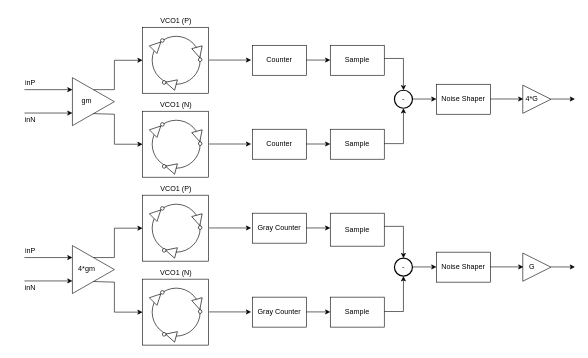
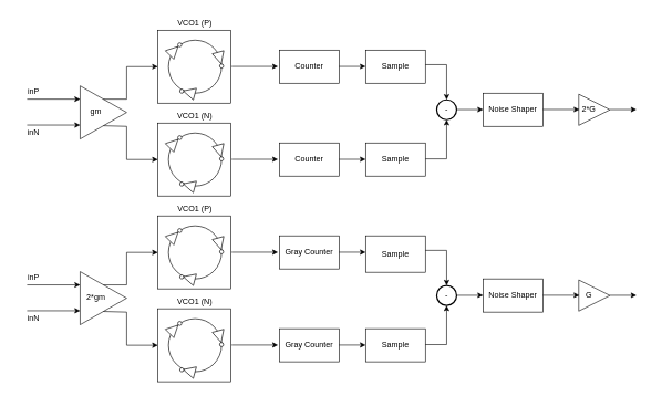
  <mxCell id="0" />
  <mxCell id="1" parent="0" />
  <mxCell id="2" value="" style="group;rotation=-135;" parent="1" vertex="1" connectable="0"><mxGeometry x="244" y="49.996" width="110" height="100.004" as="geometry" /></mxCell>
  <mxCell id="3" value="" style="rounded=0;whiteSpace=wrap;html=1;" parent="2" vertex="1"><mxGeometry x="-7" y="-5" width="110" height="110" as="geometry" /></mxCell>
  <mxCell id="4" value="" style="ellipse;whiteSpace=wrap;html=1;aspect=fixed;rotation=-135;" parent="2" vertex="1"><mxGeometry x="9" y="10" width="80" height="80" as="geometry" /></mxCell>
  <mxCell id="5" value="" style="group;rotation=-165;" parent="2" vertex="1" connectable="0"><mxGeometry x="25" y="79" width="24" height="18" as="geometry" /></mxCell>
  <mxCell id="6" value="" style="triangle;whiteSpace=wrap;html=1;rotation=-165;" parent="5" vertex="1"><mxGeometry x="6" y="1" width="18" height="18" as="geometry" /></mxCell>
  <mxCell id="7" value="" style="ellipse;whiteSpace=wrap;html=1;aspect=fixed;rotation=-165;" parent="5" vertex="1"><mxGeometry x="1" y="5" width="6" height="6" as="geometry" /></mxCell>
  <mxCell id="8" value="" style="triangle;whiteSpace=wrap;html=1;rotation=-45;" parent="2" vertex="1"><mxGeometry x="8" y="17" width="18" height="18" as="geometry" /></mxCell>
  <mxCell id="9" value="" style="ellipse;whiteSpace=wrap;html=1;aspect=fixed;rotation=-186;" parent="2" vertex="1"><mxGeometry x="23" y="14" width="6" height="6" as="geometry" /></mxCell>
  <mxCell id="10" value="" style="group;rotation=-285;" parent="2" vertex="1" connectable="0"><mxGeometry x="74" y="31" width="24" height="18" as="geometry" /></mxCell>
  <mxCell id="11" value="" style="triangle;whiteSpace=wrap;html=1;rotation=-285;" parent="10" vertex="1"><mxGeometry x="3" y="-3" width="18" height="18" as="geometry" /></mxCell>
  <mxCell id="12" value="" style="ellipse;whiteSpace=wrap;html=1;aspect=fixed;rotation=-285;" parent="10" vertex="1"><mxGeometry x="12" y="15" width="6" height="6" as="geometry" /></mxCell>
  <mxCell id="13" value="VCO1 (P)" style="text;html=1;align=center;verticalAlign=middle;whiteSpace=wrap;rounded=0;" parent="2" vertex="1"><mxGeometry x="19" y="-29.996" width="60" height="30" as="geometry" /></mxCell>
  <mxCell id="14" value="" style="endArrow=classic;html=1;rounded=0;" parent="1" edge="1"><mxGeometry width="50" height="50" relative="1" as="geometry"><mxPoint x="348" y="99.65" as="sourcePoint" /><mxPoint x="418" y="99.65" as="targetPoint" /></mxGeometry></mxCell>
  <mxCell id="15" value="Counter" style="rounded=0;whiteSpace=wrap;html=1;" parent="1" vertex="1"><mxGeometry x="420" y="75" width="90" height="50" as="geometry" /></mxCell>
  <mxCell id="16" value="" style="endArrow=classic;html=1;rounded=0;exitX=1;exitY=0.5;exitDx=0;exitDy=0;" parent="1" edge="1"><mxGeometry width="50" height="50" relative="1" as="geometry"><mxPoint x="510" y="99.66" as="sourcePoint" /><mxPoint x="550" y="99.66" as="targetPoint" /></mxGeometry></mxCell>
  <mxCell id="17" value="Sample" style="rounded=0;whiteSpace=wrap;html=1;" parent="1" vertex="1"><mxGeometry x="550" y="75" width="90" height="50" as="geometry" /></mxCell>
  <mxCell id="18" value="Noise Shaper" style="rounded=0;whiteSpace=wrap;html=1;" parent="1" vertex="1"><mxGeometry x="727" y="140" width="90" height="50" as="geometry" /></mxCell>
  <mxCell id="19" value="-" style="strokeWidth=2;html=1;shape=mxgraph.flowchart.start_2;whiteSpace=wrap;" parent="1" vertex="1"><mxGeometry x="657" y="150" width="30" height="30" as="geometry" /></mxCell>
  <mxCell id="20" value="" style="rounded=0;whiteSpace=wrap;html=1;" parent="1" vertex="1"><mxGeometry x="237" y="184.996" width="110" height="110" as="geometry" /></mxCell>
  <mxCell id="21" value="" style="ellipse;whiteSpace=wrap;html=1;aspect=fixed;rotation=-135;" parent="1" vertex="1"><mxGeometry x="253" y="199.996" width="80" height="80" as="geometry" /></mxCell>
  <mxCell id="22" value="" style="group;rotation=-165;" parent="1" vertex="1" connectable="0"><mxGeometry x="269" y="268.996" width="24" height="18" as="geometry" /></mxCell>
  <mxCell id="23" value="" style="triangle;whiteSpace=wrap;html=1;rotation=-165;" parent="22" vertex="1"><mxGeometry x="6" y="1" width="18" height="18" as="geometry" /></mxCell>
  <mxCell id="24" value="" style="ellipse;whiteSpace=wrap;html=1;aspect=fixed;rotation=-165;" parent="22" vertex="1"><mxGeometry x="1" y="5" width="6" height="6" as="geometry" /></mxCell>
  <mxCell id="25" value="" style="triangle;whiteSpace=wrap;html=1;rotation=-45;" parent="1" vertex="1"><mxGeometry x="252" y="206.996" width="18" height="18" as="geometry" /></mxCell>
  <mxCell id="26" value="" style="ellipse;whiteSpace=wrap;html=1;aspect=fixed;rotation=-186;" parent="1" vertex="1"><mxGeometry x="267" y="203.996" width="6" height="6" as="geometry" /></mxCell>
  <mxCell id="27" value="" style="group;rotation=-285;" parent="1" vertex="1" connectable="0"><mxGeometry x="318" y="220.996" width="24" height="18" as="geometry" /></mxCell>
  <mxCell id="28" value="" style="triangle;whiteSpace=wrap;html=1;rotation=-285;" parent="27" vertex="1"><mxGeometry x="3" y="-3" width="18" height="18" as="geometry" /></mxCell>
  <mxCell id="29" value="" style="ellipse;whiteSpace=wrap;html=1;aspect=fixed;rotation=-285;" parent="27" vertex="1"><mxGeometry x="12" y="15" width="6" height="6" as="geometry" /></mxCell>
  <mxCell id="30" value="VCO1 (N)" style="text;html=1;align=center;verticalAlign=middle;whiteSpace=wrap;rounded=0;" parent="1" vertex="1"><mxGeometry x="263" y="160" width="60" height="30" as="geometry" /></mxCell>
  <mxCell id="31" value="" style="endArrow=classic;html=1;rounded=0;" parent="1" edge="1"><mxGeometry width="50" height="50" relative="1" as="geometry"><mxPoint x="348" y="239.65" as="sourcePoint" /><mxPoint x="418" y="239.65" as="targetPoint" /></mxGeometry></mxCell>
  <mxCell id="32" value="Counter" style="rounded=0;whiteSpace=wrap;html=1;" parent="1" vertex="1"><mxGeometry x="420" y="215" width="90" height="50" as="geometry" /></mxCell>
  <mxCell id="33" value="" style="endArrow=classic;html=1;rounded=0;exitX=1;exitY=0.5;exitDx=0;exitDy=0;" parent="1" edge="1"><mxGeometry width="50" height="50" relative="1" as="geometry"><mxPoint x="510" y="239.66" as="sourcePoint" /><mxPoint x="550" y="239.66" as="targetPoint" /></mxGeometry></mxCell>
  <mxCell id="34" value="Sample" style="rounded=0;whiteSpace=wrap;html=1;" parent="1" vertex="1"><mxGeometry x="550" y="215" width="90" height="50" as="geometry" /></mxCell>
  <mxCell id="35" value="" style="endArrow=classic;html=1;rounded=0;exitX=1;exitY=0.5;exitDx=0;exitDy=0;" parent="1" edge="1"><mxGeometry width="50" height="50" relative="1" as="geometry"><mxPoint x="687" y="164.66" as="sourcePoint" /><mxPoint x="727" y="164.66" as="targetPoint" /></mxGeometry></mxCell>
  <mxCell id="36" value="" style="endArrow=classic;html=1;rounded=0;" parent="1" edge="1"><mxGeometry width="50" height="50" relative="1" as="geometry"><mxPoint x="40" y="149" as="sourcePoint" /><mxPoint x="120" y="149" as="targetPoint" /></mxGeometry></mxCell>
  <mxCell id="37" value="" style="endArrow=classic;html=1;rounded=0;" parent="1" edge="1"><mxGeometry width="50" height="50" relative="1" as="geometry"><mxPoint x="40" y="188" as="sourcePoint" /><mxPoint x="120" y="188" as="targetPoint" /></mxGeometry></mxCell>
  <mxCell id="38" value="" style="triangle;whiteSpace=wrap;html=1;" parent="1" vertex="1"><mxGeometry x="120" y="129" width="70" height="80" as="geometry" /></mxCell>
  <mxCell id="39" value="gm" style="text;html=1;align=center;verticalAlign=middle;whiteSpace=wrap;rounded=0;" parent="1" vertex="1"><mxGeometry x="114" y="153" width="60" height="30" as="geometry" /></mxCell>
  <mxCell id="40" value="" style="endArrow=classic;html=1;rounded=0;exitX=0.5;exitY=0;exitDx=0;exitDy=0;entryX=0;entryY=0.5;entryDx=0;entryDy=0;" parent="1" source="38" target="3" edge="1"><mxGeometry width="50" height="50" relative="1" as="geometry"><mxPoint x="380" y="320" as="sourcePoint" /><mxPoint x="430" y="270" as="targetPoint" /><Array as="points"><mxPoint x="190" y="149" /><mxPoint x="190" y="100" /></Array></mxGeometry></mxCell>
  <mxCell id="41" value="" style="endArrow=classic;html=1;rounded=0;exitX=0.5;exitY=1;exitDx=0;exitDy=0;entryX=0;entryY=0.5;entryDx=0;entryDy=0;" parent="1" source="38" target="20" edge="1"><mxGeometry width="50" height="50" relative="1" as="geometry"><mxPoint x="380" y="320" as="sourcePoint" /><mxPoint x="430" y="270" as="targetPoint" /><Array as="points"><mxPoint x="190" y="190" /><mxPoint x="190" y="240" /></Array></mxGeometry></mxCell>
  <mxCell id="42" value="inP" style="text;html=1;align=center;verticalAlign=middle;whiteSpace=wrap;rounded=0;" parent="1" vertex="1"><mxGeometry x="20" y="123" width="60" height="30" as="geometry" /></mxCell>
  <mxCell id="43" value="inN" style="text;html=1;align=center;verticalAlign=middle;whiteSpace=wrap;rounded=0;" parent="1" vertex="1"><mxGeometry x="20" y="185" width="60" height="30" as="geometry" /></mxCell>
  <mxCell id="44" value="" style="triangle;whiteSpace=wrap;html=1;" parent="1" vertex="1"><mxGeometry x="871" y="141.5" width="47" height="47" as="geometry" /></mxCell>
  <mxCell id="45" value="" style="endArrow=classic;html=1;rounded=0;exitX=1;exitY=0.5;exitDx=0;exitDy=0;" parent="1" edge="1"><mxGeometry width="50" height="50" relative="1" as="geometry"><mxPoint x="918" y="164.66" as="sourcePoint" /><mxPoint x="958" y="164.66" as="targetPoint" /></mxGeometry></mxCell>
- <mxCell id="46" value="4*G" style="text;html=1;align=center;verticalAlign=middle;whiteSpace=wrap;rounded=0;" parent="1" vertex="1"><mxGeometry x="871" y="153.5" width="31" height="23" as="geometry" /></mxCell>
+ <mxCell id="46" value="2*G" style="text;html=1;align=center;verticalAlign=middle;whiteSpace=wrap;rounded=0;" parent="1" vertex="1"><mxGeometry x="871" y="153.5" width="31" height="23" as="geometry" /></mxCell>
  <mxCell id="47" value="" style="endArrow=classic;html=1;rounded=0;exitX=1;exitY=0.5;exitDx=0;exitDy=0;entryX=0.5;entryY=0;entryDx=0;entryDy=0;entryPerimeter=0;" parent="1" target="19" edge="1"><mxGeometry width="50" height="50" relative="1" as="geometry"><mxPoint x="640" y="97" as="sourcePoint" /><mxPoint x="707" y="47" as="targetPoint" /><Array as="points"><mxPoint x="672" y="97" /></Array></mxGeometry></mxCell>
  <mxCell id="48" value="" style="endArrow=classic;html=1;rounded=0;exitX=1;exitY=0.5;exitDx=0;exitDy=0;entryX=0.5;entryY=1;entryDx=0;entryDy=0;entryPerimeter=0;" parent="1" target="19" edge="1"><mxGeometry width="50" height="50" relative="1" as="geometry"><mxPoint x="640" y="239" as="sourcePoint" /><mxPoint x="672" y="292" as="targetPoint" /><Array as="points"><mxPoint x="672" y="239" /></Array></mxGeometry></mxCell>
  <mxCell id="49" value="" style="endArrow=classic;html=1;rounded=0;" parent="1" edge="1"><mxGeometry width="50" height="50" relative="1" as="geometry"><mxPoint x="817" y="164.58" as="sourcePoint" /><mxPoint x="872" y="164.58" as="targetPoint" /></mxGeometry></mxCell>
  <mxCell id="50" value="" style="group;rotation=-135;" parent="1" vertex="1" connectable="0"><mxGeometry x="244" y="329.996" width="110" height="100.004" as="geometry" /></mxCell>
  <mxCell id="51" value="" style="rounded=0;whiteSpace=wrap;html=1;" parent="50" vertex="1"><mxGeometry x="-7" y="-5" width="110" height="110" as="geometry" /></mxCell>
  <mxCell id="52" value="" style="ellipse;whiteSpace=wrap;html=1;aspect=fixed;rotation=-135;" parent="50" vertex="1"><mxGeometry x="9" y="10" width="80" height="80" as="geometry" /></mxCell>
  <mxCell id="53" value="" style="group;rotation=-165;" parent="50" vertex="1" connectable="0"><mxGeometry x="25" y="79" width="24" height="18" as="geometry" /></mxCell>
  <mxCell id="54" value="" style="triangle;whiteSpace=wrap;html=1;rotation=-165;" parent="53" vertex="1"><mxGeometry x="6" y="1" width="18" height="18" as="geometry" /></mxCell>
  <mxCell id="55" value="" style="ellipse;whiteSpace=wrap;html=1;aspect=fixed;rotation=-165;" parent="53" vertex="1"><mxGeometry x="1" y="5" width="6" height="6" as="geometry" /></mxCell>
  <mxCell id="56" value="" style="triangle;whiteSpace=wrap;html=1;rotation=-45;" parent="50" vertex="1"><mxGeometry x="8" y="17" width="18" height="18" as="geometry" /></mxCell>
  <mxCell id="57" value="" style="ellipse;whiteSpace=wrap;html=1;aspect=fixed;rotation=-186;" parent="50" vertex="1"><mxGeometry x="23" y="14" width="6" height="6" as="geometry" /></mxCell>
  <mxCell id="58" value="" style="group;rotation=-285;" parent="50" vertex="1" connectable="0"><mxGeometry x="74" y="31" width="24" height="18" as="geometry" /></mxCell>
  <mxCell id="59" value="" style="triangle;whiteSpace=wrap;html=1;rotation=-285;" parent="58" vertex="1"><mxGeometry x="3" y="-3" width="18" height="18" as="geometry" /></mxCell>
  <mxCell id="60" value="" style="ellipse;whiteSpace=wrap;html=1;aspect=fixed;rotation=-285;" parent="58" vertex="1"><mxGeometry x="12" y="15" width="6" height="6" as="geometry" /></mxCell>
  <mxCell id="61" value="VCO1 (P)" style="text;html=1;align=center;verticalAlign=middle;whiteSpace=wrap;rounded=0;" parent="50" vertex="1"><mxGeometry x="19" y="-29.996" width="60" height="30" as="geometry" /></mxCell>
  <mxCell id="62" value="" style="endArrow=classic;html=1;rounded=0;" parent="1" edge="1"><mxGeometry width="50" height="50" relative="1" as="geometry"><mxPoint x="348" y="379.65" as="sourcePoint" /><mxPoint x="418" y="379.65" as="targetPoint" /></mxGeometry></mxCell>
  <mxCell id="63" value="Gray Counter" style="rounded=0;whiteSpace=wrap;html=1;" parent="1" vertex="1"><mxGeometry x="420" y="355" width="90" height="50" as="geometry" /></mxCell>
  <mxCell id="64" value="" style="endArrow=classic;html=1;rounded=0;exitX=1;exitY=0.5;exitDx=0;exitDy=0;" parent="1" edge="1"><mxGeometry width="50" height="50" relative="1" as="geometry"><mxPoint x="510" y="379.66" as="sourcePoint" /><mxPoint x="550" y="379.66" as="targetPoint" /></mxGeometry></mxCell>
  <mxCell id="65" value="Sample" style="rounded=0;whiteSpace=wrap;html=1;" parent="1" vertex="1"><mxGeometry x="550" y="355" width="90" height="55" as="geometry" /></mxCell>
  <mxCell id="66" value="-" style="strokeWidth=2;html=1;shape=mxgraph.flowchart.start_2;whiteSpace=wrap;" parent="1" vertex="1"><mxGeometry x="657" y="430" width="30" height="30" as="geometry" /></mxCell>
  <mxCell id="67" value="" style="rounded=0;whiteSpace=wrap;html=1;" parent="1" vertex="1"><mxGeometry x="237" y="464.996" width="110" height="110" as="geometry" /></mxCell>
  <mxCell id="68" value="" style="ellipse;whiteSpace=wrap;html=1;aspect=fixed;rotation=-135;" parent="1" vertex="1"><mxGeometry x="253" y="479.996" width="80" height="80" as="geometry" /></mxCell>
  <mxCell id="69" value="" style="group;rotation=-165;" parent="1" vertex="1" connectable="0"><mxGeometry x="269" y="548.996" width="24" height="18" as="geometry" /></mxCell>
  <mxCell id="70" value="" style="triangle;whiteSpace=wrap;html=1;rotation=-165;" parent="69" vertex="1"><mxGeometry x="6" y="1" width="18" height="18" as="geometry" /></mxCell>
  <mxCell id="71" value="" style="ellipse;whiteSpace=wrap;html=1;aspect=fixed;rotation=-165;" parent="69" vertex="1"><mxGeometry x="1" y="5" width="6" height="6" as="geometry" /></mxCell>
  <mxCell id="72" value="" style="triangle;whiteSpace=wrap;html=1;rotation=-45;" parent="1" vertex="1"><mxGeometry x="252" y="486.996" width="18" height="18" as="geometry" /></mxCell>
  <mxCell id="73" value="" style="ellipse;whiteSpace=wrap;html=1;aspect=fixed;rotation=-186;" parent="1" vertex="1"><mxGeometry x="267" y="483.996" width="6" height="6" as="geometry" /></mxCell>
  <mxCell id="74" value="" style="group;rotation=-285;" parent="1" vertex="1" connectable="0"><mxGeometry x="318" y="500.996" width="24" height="18" as="geometry" /></mxCell>
  <mxCell id="75" value="" style="triangle;whiteSpace=wrap;html=1;rotation=-285;" parent="74" vertex="1"><mxGeometry x="3" y="-3" width="18" height="18" as="geometry" /></mxCell>
  <mxCell id="76" value="" style="ellipse;whiteSpace=wrap;html=1;aspect=fixed;rotation=-285;" parent="74" vertex="1"><mxGeometry x="12" y="15" width="6" height="6" as="geometry" /></mxCell>
  <mxCell id="77" value="VCO1 (N)" style="text;html=1;align=center;verticalAlign=middle;whiteSpace=wrap;rounded=0;" parent="1" vertex="1"><mxGeometry x="263" y="440" width="60" height="30" as="geometry" /></mxCell>
  <mxCell id="78" value="" style="endArrow=classic;html=1;rounded=0;" parent="1" edge="1"><mxGeometry width="50" height="50" relative="1" as="geometry"><mxPoint x="348" y="519.65" as="sourcePoint" /><mxPoint x="418" y="519.65" as="targetPoint" /></mxGeometry></mxCell>
  <mxCell id="79" value="Gray Counter" style="rounded=0;whiteSpace=wrap;html=1;" parent="1" vertex="1"><mxGeometry x="420" y="495" width="90" height="50" as="geometry" /></mxCell>
  <mxCell id="80" value="" style="endArrow=classic;html=1;rounded=0;exitX=1;exitY=0.5;exitDx=0;exitDy=0;" parent="1" edge="1"><mxGeometry width="50" height="50" relative="1" as="geometry"><mxPoint x="510" y="519.66" as="sourcePoint" /><mxPoint x="550" y="519.66" as="targetPoint" /></mxGeometry></mxCell>
  <mxCell id="81" value="Sample" style="rounded=0;whiteSpace=wrap;html=1;" parent="1" vertex="1"><mxGeometry x="550" y="495" width="90" height="50" as="geometry" /></mxCell>
  <mxCell id="82" value="" style="endArrow=classic;html=1;rounded=0;" parent="1" edge="1"><mxGeometry width="50" height="50" relative="1" as="geometry"><mxPoint x="40" y="429" as="sourcePoint" /><mxPoint x="120" y="429" as="targetPoint" /></mxGeometry></mxCell>
  <mxCell id="83" value="" style="endArrow=classic;html=1;rounded=0;" parent="1" edge="1"><mxGeometry width="50" height="50" relative="1" as="geometry"><mxPoint x="40" y="468" as="sourcePoint" /><mxPoint x="120" y="468" as="targetPoint" /></mxGeometry></mxCell>
  <mxCell id="84" value="" style="triangle;whiteSpace=wrap;html=1;" parent="1" vertex="1"><mxGeometry x="120" y="409" width="70" height="80" as="geometry" /></mxCell>
- <mxCell id="85" value="4*gm" style="text;html=1;align=center;verticalAlign=middle;whiteSpace=wrap;rounded=0;" parent="1" vertex="1"><mxGeometry x="114" y="433" width="60" height="30" as="geometry" /></mxCell>
+ <mxCell id="85" value="2*gm" style="text;html=1;align=center;verticalAlign=middle;whiteSpace=wrap;rounded=0;" parent="1" vertex="1"><mxGeometry x="114" y="433" width="60" height="30" as="geometry" /></mxCell>
  <mxCell id="86" value="" style="endArrow=classic;html=1;rounded=0;exitX=0.5;exitY=0;exitDx=0;exitDy=0;entryX=0;entryY=0.5;entryDx=0;entryDy=0;" parent="1" source="84" target="51" edge="1"><mxGeometry width="50" height="50" relative="1" as="geometry"><mxPoint x="380" y="600" as="sourcePoint" /><mxPoint x="430" y="550" as="targetPoint" /><Array as="points"><mxPoint x="190" y="429" /><mxPoint x="190" y="380" /></Array></mxGeometry></mxCell>
  <mxCell id="87" value="" style="endArrow=classic;html=1;rounded=0;exitX=0.5;exitY=1;exitDx=0;exitDy=0;entryX=0;entryY=0.5;entryDx=0;entryDy=0;" parent="1" source="84" target="67" edge="1"><mxGeometry width="50" height="50" relative="1" as="geometry"><mxPoint x="380" y="600" as="sourcePoint" /><mxPoint x="430" y="550" as="targetPoint" /><Array as="points"><mxPoint x="190" y="470" /><mxPoint x="190" y="520" /></Array></mxGeometry></mxCell>
  <mxCell id="88" value="inP" style="text;html=1;align=center;verticalAlign=middle;whiteSpace=wrap;rounded=0;" parent="1" vertex="1"><mxGeometry x="20" y="403" width="60" height="30" as="geometry" /></mxCell>
  <mxCell id="89" value="inN" style="text;html=1;align=center;verticalAlign=middle;whiteSpace=wrap;rounded=0;" parent="1" vertex="1"><mxGeometry x="20" y="465" width="60" height="30" as="geometry" /></mxCell>
  <mxCell id="90" value="" style="endArrow=classic;html=1;rounded=0;exitX=1;exitY=0.5;exitDx=0;exitDy=0;entryX=0.5;entryY=0;entryDx=0;entryDy=0;entryPerimeter=0;" parent="1" target="66" edge="1"><mxGeometry width="50" height="50" relative="1" as="geometry"><mxPoint x="640" y="377" as="sourcePoint" /><mxPoint x="707" y="327" as="targetPoint" /><Array as="points"><mxPoint x="672" y="377" /></Array></mxGeometry></mxCell>
  <mxCell id="91" value="" style="endArrow=classic;html=1;rounded=0;exitX=1;exitY=0.5;exitDx=0;exitDy=0;entryX=0.5;entryY=1;entryDx=0;entryDy=0;entryPerimeter=0;" parent="1" target="66" edge="1"><mxGeometry width="50" height="50" relative="1" as="geometry"><mxPoint x="640" y="519" as="sourcePoint" /><mxPoint x="672" y="572" as="targetPoint" /><Array as="points"><mxPoint x="672" y="519" /></Array></mxGeometry></mxCell>
  <mxCell id="92" value="Noise Shaper" style="rounded=0;whiteSpace=wrap;html=1;" vertex="1" parent="1"><mxGeometry x="727" y="420" width="90" height="50" as="geometry" /></mxCell>
  <mxCell id="93" value="" style="endArrow=classic;html=1;rounded=0;exitX=1;exitY=0.5;exitDx=0;exitDy=0;" edge="1" parent="1"><mxGeometry width="50" height="50" relative="1" as="geometry"><mxPoint x="687" y="444.66" as="sourcePoint" /><mxPoint x="727" y="444.66" as="targetPoint" /></mxGeometry></mxCell>
  <mxCell id="94" value="" style="triangle;whiteSpace=wrap;html=1;" vertex="1" parent="1"><mxGeometry x="871" y="421.5" width="47" height="47" as="geometry" /></mxCell>
  <mxCell id="95" value="" style="endArrow=classic;html=1;rounded=0;exitX=1;exitY=0.5;exitDx=0;exitDy=0;" edge="1" parent="1"><mxGeometry width="50" height="50" relative="1" as="geometry"><mxPoint x="918" y="444.66" as="sourcePoint" /><mxPoint x="958" y="444.66" as="targetPoint" /></mxGeometry></mxCell>
  <mxCell id="96" value="G" style="text;html=1;align=center;verticalAlign=middle;whiteSpace=wrap;rounded=0;" vertex="1" parent="1"><mxGeometry x="880" y="433.5" width="13" height="23" as="geometry" /></mxCell>
  <mxCell id="97" value="" style="endArrow=classic;html=1;rounded=0;" edge="1" parent="1"><mxGeometry width="50" height="50" relative="1" as="geometry"><mxPoint x="817" y="444.58" as="sourcePoint" /><mxPoint x="872" y="444.58" as="targetPoint" /></mxGeometry></mxCell>
